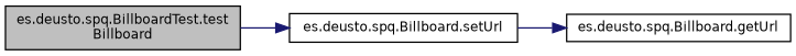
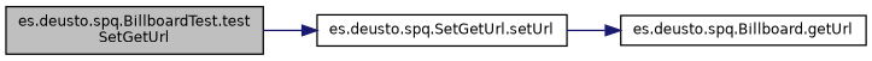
  digraph {
    rankdir=LR
    node [color=black fillcolor=white fontname=Helvetica fontsize=10 shape=record style=filled]
    edge [color=midnightblue fontname=Helvetica fontsize=10 labelfontname=Helvetica labelfontsize=10 style=solid]
-   n1 [fillcolor=grey75 fontcolor=black height=0.2 label="es.deusto.spq.BillboardTest.test\lBillboard" width=0.4]
-   n2 [height=0.2 label="es.deusto.spq.Billboard.setUrl" width=0.4]
+   n1 [fillcolor=grey75 fontcolor=black height=0.2 label="es.deusto.spq.BillboardTest.test\lSetGetUrl" width=0.4]
+   n2 [height=0.2 label="es.deusto.spq.SetGetUrl.setUrl" width=0.4]
    n3 [height=0.2 label="es.deusto.spq.Billboard.getUrl" width=0.4]
    n1 -> n2
    n2 -> n3
  }
